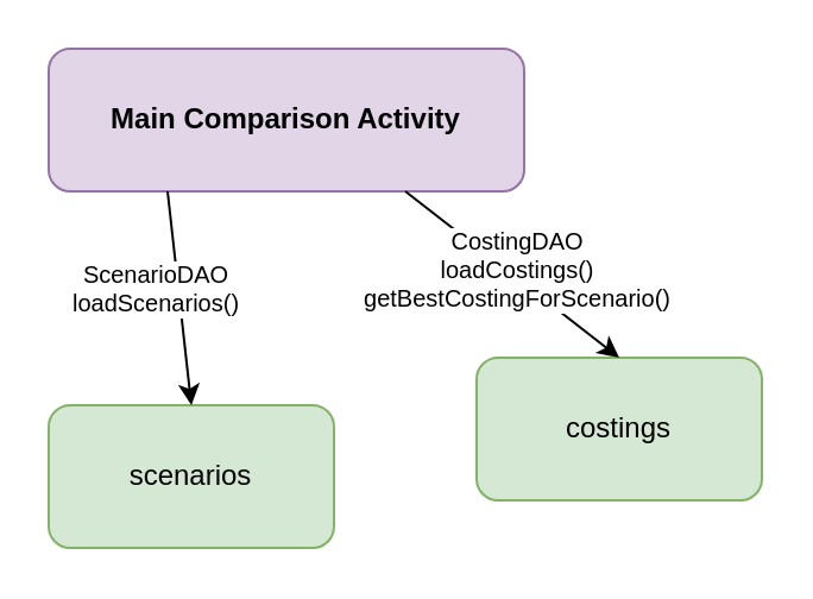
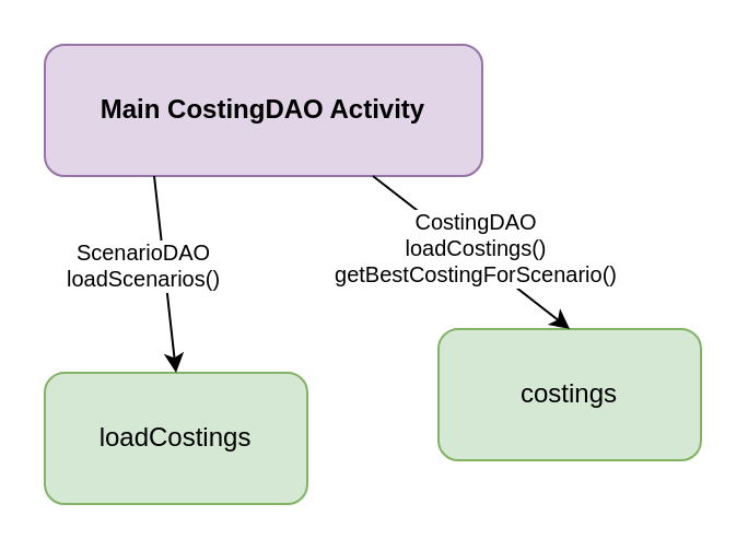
  <mxCell id="0" />
  <mxCell id="1" parent="0" />
- <mxCell id="2" value="Main Comparison Activity" style="rounded=1;whiteSpace=wrap;html=1;fillColor=#E1D5E7;strokeColor=#9673A6;fontColor=#000000;fontStyle=1;" vertex="1" parent="1"><mxGeometry x="20" y="20" width="200" height="60" as="geometry" /></mxCell>
- <mxCell id="3" value="scenarios" style="rounded=1;whiteSpace=wrap;html=1;fillColor=#D5E8D4;strokeColor=#82B366;fontColor=#000000;" vertex="1" parent="1"><mxGeometry x="20" y="170" width="120" height="60" as="geometry" /></mxCell>
+ <mxCell id="2" value="Main CostingDAO Activity" style="rounded=1;whiteSpace=wrap;html=1;fillColor=#E1D5E7;strokeColor=#9673A6;fontColor=#000000;fontStyle=1;" vertex="1" parent="1"><mxGeometry x="20" y="20" width="200" height="60" as="geometry" /></mxCell>
+ <mxCell id="3" value="loadCostings" style="rounded=1;whiteSpace=wrap;html=1;fillColor=#D5E8D4;strokeColor=#82B366;fontColor=#000000;" vertex="1" parent="1"><mxGeometry x="20" y="170" width="120" height="60" as="geometry" /></mxCell>
  <mxCell id="4" value="costings" style="rounded=1;whiteSpace=wrap;html=1;fillColor=#D5E8D4;strokeColor=#82B366;fontColor=#000000;" vertex="1" parent="1"><mxGeometry x="200" y="150" width="120" height="60" as="geometry" /></mxCell>
  <mxCell id="5" value="" style="endArrow=classic;html=1;rounded=1;exitX=0.25;exitY=1;exitDx=0;exitDy=0;entryX=0.5;entryY=0;entryDx=0;entryDy=0;" edge="1" parent="1" source="2" target="3"><mxGeometry width="50" height="50" relative="1" as="geometry"><mxPoint x="220" y="270" as="sourcePoint" /><mxPoint x="270" y="220" as="targetPoint" /></mxGeometry></mxCell>
  <mxCell id="6" value="ScenarioDAO&#10;loadScenarios()" style="edgeLabel;html=1;align=center;verticalAlign=middle;resizable=0;points=[];fontSize=10;fontColor=#000000;labelBackgroundColor=#FFFFFF;" vertex="1" connectable="0" parent="5"><mxGeometry x="-0.2" y="1" relative="1" as="geometry"><mxPoint x="-10" y="5" as="offset" /></mxGeometry></mxCell>
  <mxCell id="7" value="" style="endArrow=classic;html=1;rounded=1;exitX=0.75;exitY=1;exitDx=0;exitDy=0;entryX=0.5;entryY=0;entryDx=0;entryDy=0;" edge="1" parent="1" source="2" target="4"><mxGeometry width="50" height="50" relative="1" as="geometry"><mxPoint x="220" y="270" as="sourcePoint" /><mxPoint x="270" y="220" as="targetPoint" /></mxGeometry></mxCell>
  <mxCell id="8" value="CostingDAO&#10;loadCostings()&#10;getBestCostingForScenario()" style="edgeLabel;html=1;align=center;verticalAlign=middle;resizable=0;points=[];fontSize=10;fontColor=#000000;labelBackgroundColor=#FFFFFF;" vertex="1" connectable="0" parent="7"><mxGeometry x="-0.2" y="1" relative="1" as="geometry"><mxPoint x="10" y="5" as="offset" /></mxGeometry></mxCell>
